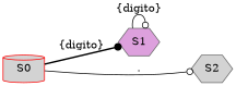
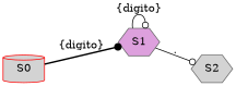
  digraph {
    rankdir=LR
    node [color=gray40 fillcolor=lightgrey shape=hexagon style=filled]
    edge [arrowhead=odot style=solid]
    n1 [color=red label=S0 shape=cylinder]
    n2 [fillcolor=plum label=S1]
    n3 [label=S2]
    n1 -> n2 [arrowhead=dot label="{digito}" style=bold]
    n2 -> n2 [label="{digito}"]
-   n1 -> n3 [label="."]
+   n2 -> n3 [label="."]
  }
